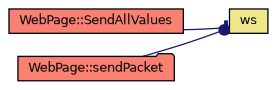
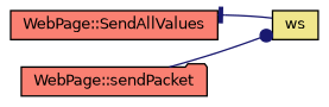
  digraph {
    rankdir=LR
    node [color=black fillcolor=salmon fontname=Helvetica fontsize=10 shape=box style=filled]
    edge [color=midnightblue fontname=Helvetica fontsize=10 labelfontname=Helvetica labelfontsize=10 style=solid]
    n1 [fontcolor=black height=0.2 label="WebPage::SendAllValues" width=0.4]
    n2 [fillcolor=khaki height=0.2 label=ws width=0.4]
    n3 [height=0.2 label="WebPage::sendPacket" shape=folder width=0.4]
-   n1 -> n2 [arrowhead=tee]
+   n2 -> n1 [arrowhead=tee]
    n3 -> n2 [arrowhead=dot]
  }
